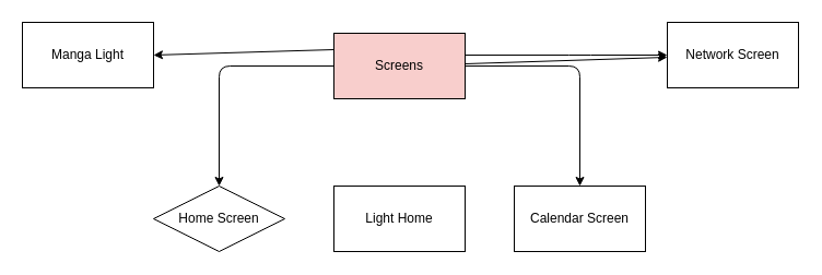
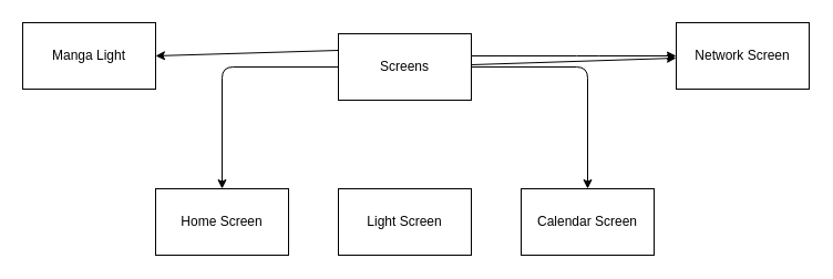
  <mxCell id="0" />
  <mxCell id="1" parent="0" />
  <mxCell id="2" style="edgeStyle=none;html=1;" parent="1" source="5" target="10" edge="1"><mxGeometry relative="1" as="geometry" /></mxCell>
  <mxCell id="3" style="edgeStyle=none;html=1;exitX=1;exitY=0.5;exitDx=0;exitDy=0;entryX=0.5;entryY=0;entryDx=0;entryDy=0;" parent="1" source="5" target="8" edge="1"><mxGeometry relative="1" as="geometry"><mxPoint x="540" y="60" as="targetPoint" /><Array as="points"><mxPoint x="530" y="60" /></Array></mxGeometry></mxCell>
  <mxCell id="4" style="edgeStyle=none;html=1;entryX=0.5;entryY=0;entryDx=0;entryDy=0;" parent="1" source="5" target="6" edge="1"><mxGeometry relative="1" as="geometry"><mxPoint x="200" y="60" as="targetPoint" /><Array as="points"><mxPoint x="200" y="60" /></Array></mxGeometry></mxCell>
- <mxCell id="5" value="Screens" style="rounded=0;whiteSpace=wrap;html=1;fillColor=#f8cecc;" parent="1" vertex="1"><mxGeometry x="305" y="30" width="120" height="60" as="geometry" /></mxCell>
- <mxCell id="6" value="Home Screen" style="rhombus;whiteSpace=wrap;html=1;" parent="1" vertex="1"><mxGeometry x="140" y="170" width="120" height="60" as="geometry" /></mxCell>
- <mxCell id="7" value="Light Home" style="rounded=0;whiteSpace=wrap;html=1;" parent="1" vertex="1"><mxGeometry x="305" y="170" width="120" height="60" as="geometry" /></mxCell>
+ <mxCell id="5" value="Screens" style="rounded=0;whiteSpace=wrap;html=1;" parent="1" vertex="1"><mxGeometry x="305" y="30" width="120" height="60" as="geometry" /></mxCell>
+ <mxCell id="6" value="Home Screen" style="rounded=0;whiteSpace=wrap;html=1;" parent="1" vertex="1"><mxGeometry x="140" y="170" width="120" height="60" as="geometry" /></mxCell>
+ <mxCell id="7" value="Light Screen" style="rounded=0;whiteSpace=wrap;html=1;" parent="1" vertex="1"><mxGeometry x="305" y="170" width="120" height="60" as="geometry" /></mxCell>
  <mxCell id="8" value="Calendar Screen" style="rounded=0;whiteSpace=wrap;html=1;" parent="1" vertex="1"><mxGeometry x="470" y="170" width="120" height="60" as="geometry" /></mxCell>
  <mxCell id="9" style="edgeStyle=none;html=1;exitX=1;exitY=0.5;exitDx=0;exitDy=0;" parent="1" edge="1"><mxGeometry relative="1" as="geometry"><mxPoint x="610" y="50" as="targetPoint" /><Array as="points"><mxPoint x="530" y="50" /></Array><mxPoint x="425" y="50" as="sourcePoint" /></mxGeometry></mxCell>
  <mxCell id="10" value="Network Screen" style="rounded=0;whiteSpace=wrap;html=1;" parent="1" vertex="1"><mxGeometry x="610" y="20" width="120" height="60" as="geometry" /></mxCell>
  <mxCell id="11" value="Manga Light" style="rounded=0;whiteSpace=wrap;html=1;" parent="1" vertex="1"><mxGeometry x="20" y="20" width="120" height="60" as="geometry" /></mxCell>
  <mxCell id="12" style="edgeStyle=none;html=1;exitX=0;exitY=0.25;exitDx=0;exitDy=0;entryX=1;entryY=0.5;entryDx=0;entryDy=0;" parent="1" source="5" target="11" edge="1"><mxGeometry relative="1" as="geometry"><mxPoint x="290" y="100" as="targetPoint" /><Array as="points" /><mxPoint x="435" y="60" as="sourcePoint" /></mxGeometry></mxCell>
